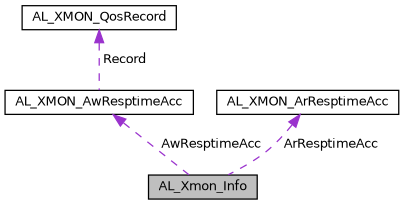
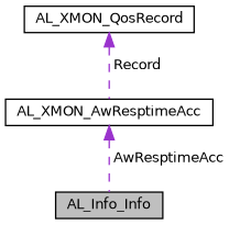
  digraph {
    node [color=black fillcolor=white fontname=Helvetica fontsize=10 shape=record style=filled]
    edge [color=darkorchid3 dir=back fontname=Helvetica fontsize=10 labelfontname=Helvetica labelfontsize=10 style=dashed]
-   n1 [fillcolor=grey75 fontcolor=black height=0.2 label=AL_Xmon_Info width=0.4]
+   n1 [fillcolor=grey75 fontcolor=black height=0.2 label=AL_Info_Info width=0.4]
    n2 [height=0.2 label=AL_XMON_AwResptimeAcc width=0.4]
    n3 [height=0.2 label=AL_XMON_QosRecord width=0.4]
-   n4 [height=0.2 label=AL_XMON_ArResptimeAcc width=0.4]
    n2 -> n1 [label=" AwResptimeAcc"]
    n3 -> n2 [label=" Record"]
-   n4 -> n1 [label=" ArResptimeAcc"]
  }
